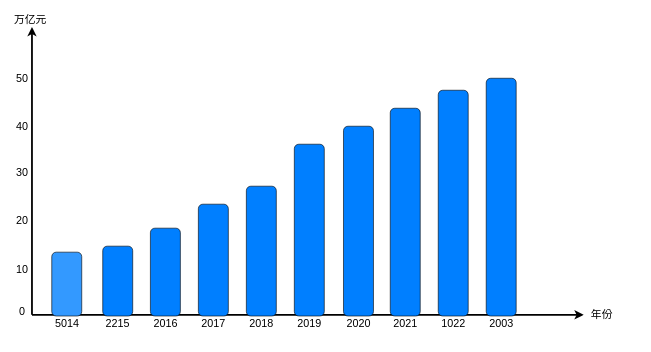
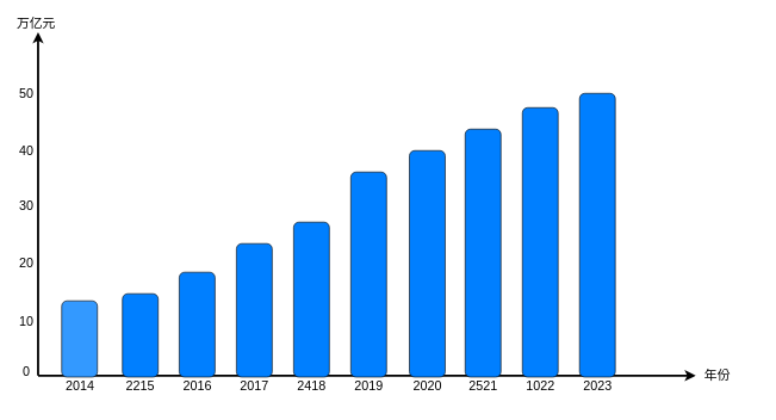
  <mxCell id="0" />
  <mxCell id="1" parent="0" />
  <mxCell id="2" value="" style="edgeStyle=none;html=1;fontColor=#000000;strokeWidth=3;strokeColor=#000000;" parent="1" edge="1"><mxGeometry width="100" height="100" relative="1" as="geometry"><mxPoint x="52.5" y="524.5" as="sourcePoint" /><mxPoint x="52.5" y="44.5" as="targetPoint" /></mxGeometry></mxCell>
  <mxCell id="3" value="" style="edgeStyle=none;html=1;fontColor=#000000;strokeWidth=3;strokeColor=#000000;" parent="1" edge="1"><mxGeometry width="100" height="100" relative="1" as="geometry"><mxPoint x="52.5" y="524.5" as="sourcePoint" /><mxPoint x="972.5" y="524.5" as="targetPoint" /></mxGeometry></mxCell>
  <mxCell id="4" value="年份" style="text;spacingTop=-5;html=1;fontSize=18;fontStyle=0;points=[];strokeColor=none;" parent="1" vertex="1"><mxGeometry x="982.5" y="512.5" width="80" height="20" as="geometry" /></mxCell>
- <mxCell id="5" value="5014" style="text;spacingTop=-5;align=center;verticalAlign=middle;fontStyle=0;html=1;fontSize=18;points=[];strokeColor=none;" parent="1" vertex="1"><mxGeometry x="50.5" y="526.5" width="120" height="30" as="geometry" /></mxCell>
+ <mxCell id="5" value="2014" style="text;spacingTop=-5;align=center;verticalAlign=middle;fontStyle=0;html=1;fontSize=18;points=[];strokeColor=none;" parent="1" vertex="1"><mxGeometry x="50.5" y="526.5" width="120" height="30" as="geometry" /></mxCell>
  <mxCell id="6" value="2215" style="text;spacingTop=-5;align=center;verticalAlign=middle;fontStyle=0;html=1;fontSize=18;points=[];strokeColor=none;" parent="1" vertex="1"><mxGeometry x="135" y="526.5" width="120" height="30" as="geometry" /></mxCell>
  <mxCell id="7" value="2016" style="text;spacingTop=-5;align=center;verticalAlign=middle;fontStyle=0;html=1;fontSize=18;points=[];strokeColor=none;" parent="1" vertex="1"><mxGeometry x="215" y="526.5" width="120" height="30" as="geometry" /></mxCell>
  <mxCell id="8" value="万亿元" style="text;spacingTop=-5;html=1;fontSize=18;fontStyle=0;points=[]" parent="1" vertex="1"><mxGeometry x="20.5" y="20" width="80" height="20" as="geometry" /></mxCell>
  <mxCell id="9" value="10" style="text;spacingTop=-5;align=center;verticalAlign=middle;fontStyle=0;html=1;fontSize=18;points=[]" parent="1" vertex="1"><mxGeometry x="20.5" y="410" width="30" height="84.5" as="geometry" /></mxCell>
  <mxCell id="10" value="20" style="text;spacingTop=-5;align=center;verticalAlign=middle;fontStyle=0;html=1;fontSize=18;points=[]" parent="1" vertex="1"><mxGeometry x="20.5" y="304.5" width="30" height="130.0" as="geometry" /></mxCell>
  <mxCell id="11" value="30" style="text;spacingTop=-5;align=center;verticalAlign=middle;fontStyle=0;html=1;fontSize=18;points=[]" parent="1" vertex="1"><mxGeometry x="20.5" y="224.5" width="30" height="130.0" as="geometry" /></mxCell>
  <mxCell id="12" value="2017" style="text;spacingTop=-5;align=center;verticalAlign=middle;fontStyle=0;html=1;fontSize=18;points=[];strokeColor=none;" parent="1" vertex="1"><mxGeometry x="295" y="526.5" width="120" height="30" as="geometry" /></mxCell>
  <mxCell id="13" value="0" style="text;spacingTop=-5;align=center;verticalAlign=middle;fontStyle=0;html=1;fontSize=18;points=[]" vertex="1" parent="1"><mxGeometry x="20.5" y="480.25" width="30" height="84.5" as="geometry" /></mxCell>
  <mxCell id="14" value="40" style="text;spacingTop=-5;align=center;verticalAlign=middle;fontStyle=0;html=1;fontSize=18;points=[]" vertex="1" parent="1"><mxGeometry x="20.5" y="170" width="30" height="84.5" as="geometry" /></mxCell>
  <mxCell id="15" value="50" style="text;spacingTop=-5;align=center;verticalAlign=middle;fontStyle=0;html=1;fontSize=18;points=[]" vertex="1" parent="1"><mxGeometry x="20.5" y="90" width="30" height="84.5" as="geometry" /></mxCell>
- <mxCell id="16" value="2018" style="text;spacingTop=-5;align=center;verticalAlign=middle;fontStyle=0;html=1;fontSize=18;points=[];strokeColor=none;" vertex="1" parent="1"><mxGeometry x="375" y="526.5" width="120" height="30" as="geometry" /></mxCell>
+ <mxCell id="16" value="2418" style="text;spacingTop=-5;align=center;verticalAlign=middle;fontStyle=0;html=1;fontSize=18;points=[];strokeColor=none;" vertex="1" parent="1"><mxGeometry x="375" y="526.5" width="120" height="30" as="geometry" /></mxCell>
  <mxCell id="17" value="2019" style="text;spacingTop=-5;align=center;verticalAlign=middle;fontStyle=0;html=1;fontSize=18;points=[];strokeColor=none;" vertex="1" parent="1"><mxGeometry x="455" y="526.5" width="120" height="30" as="geometry" /></mxCell>
  <mxCell id="18" value="2020" style="text;spacingTop=-5;align=center;verticalAlign=middle;fontStyle=0;html=1;fontSize=18;points=[];strokeColor=none;" vertex="1" parent="1"><mxGeometry x="537" y="526.5" width="120" height="30" as="geometry" /></mxCell>
- <mxCell id="19" value="2021" style="text;spacingTop=-5;align=center;verticalAlign=middle;fontStyle=0;html=1;fontSize=18;points=[];strokeColor=none;" vertex="1" parent="1"><mxGeometry x="615" y="526.5" width="120" height="30" as="geometry" /></mxCell>
+ <mxCell id="19" value="2521" style="text;spacingTop=-5;align=center;verticalAlign=middle;fontStyle=0;html=1;fontSize=18;points=[];strokeColor=none;" vertex="1" parent="1"><mxGeometry x="615" y="526.5" width="120" height="30" as="geometry" /></mxCell>
  <mxCell id="20" value="1022" style="text;spacingTop=-5;align=center;verticalAlign=middle;fontStyle=0;html=1;fontSize=18;points=[];strokeColor=none;" vertex="1" parent="1"><mxGeometry x="695" y="526.5" width="120" height="30" as="geometry" /></mxCell>
- <mxCell id="21" value="2003" style="text;spacingTop=-5;align=center;verticalAlign=middle;fontStyle=0;html=1;fontSize=18;points=[];strokeColor=none;" vertex="1" parent="1"><mxGeometry x="775" y="526.5" width="120" height="30" as="geometry" /></mxCell>
+ <mxCell id="21" value="2023" style="text;spacingTop=-5;align=center;verticalAlign=middle;fontStyle=0;html=1;fontSize=18;points=[];strokeColor=none;" vertex="1" parent="1"><mxGeometry x="775" y="526.5" width="120" height="30" as="geometry" /></mxCell>
  <mxCell id="22" value="" style="rounded=1;whiteSpace=wrap;html=1;direction=south;fillColor=#3399FF;" vertex="1" parent="1"><mxGeometry x="85.5" y="420" width="50" height="106.5" as="geometry" /></mxCell>
  <mxCell id="23" value="" style="rounded=1;whiteSpace=wrap;html=1;direction=south;fillColor=#007FFF;" vertex="1" parent="1"><mxGeometry x="170.5" y="410" width="50" height="116.5" as="geometry" /></mxCell>
  <mxCell id="24" value="" style="rounded=1;whiteSpace=wrap;html=1;direction=south;fillColor=#007FFF;" vertex="1" parent="1"><mxGeometry x="250" y="380" width="50" height="146.5" as="geometry" /></mxCell>
  <mxCell id="25" value="" style="rounded=1;whiteSpace=wrap;html=1;direction=south;fillStyle=auto;fillColor=#007FFF;" vertex="1" parent="1"><mxGeometry x="330" y="340" width="50" height="186.5" as="geometry" /></mxCell>
  <mxCell id="26" value="" style="rounded=1;whiteSpace=wrap;html=1;direction=south;fillColor=#007FFF;" vertex="1" parent="1"><mxGeometry x="410" y="310" width="50" height="216.5" as="geometry" /></mxCell>
  <mxCell id="27" value="" style="rounded=1;whiteSpace=wrap;html=1;direction=south;fillColor=#007FFF;" vertex="1" parent="1"><mxGeometry x="490" y="240" width="50" height="286.5" as="geometry" /></mxCell>
  <mxCell id="28" value="" style="rounded=1;whiteSpace=wrap;html=1;direction=south;fillColor=#007FFF;" vertex="1" parent="1"><mxGeometry x="572" y="210" width="50" height="316.5" as="geometry" /></mxCell>
  <mxCell id="29" value="" style="rounded=1;whiteSpace=wrap;html=1;direction=south;fillColor=#007FFF;" vertex="1" parent="1"><mxGeometry x="650" y="180" width="50" height="346.5" as="geometry" /></mxCell>
  <mxCell id="30" value="" style="rounded=1;whiteSpace=wrap;html=1;direction=south;fillColor=#007FFF;" vertex="1" parent="1"><mxGeometry x="730" y="150" width="50" height="376.5" as="geometry" /></mxCell>
  <mxCell id="31" value="" style="rounded=1;whiteSpace=wrap;html=1;direction=south;fillColor=#007FFF;" vertex="1" parent="1"><mxGeometry x="810" y="130" width="50" height="396.5" as="geometry" /></mxCell>
